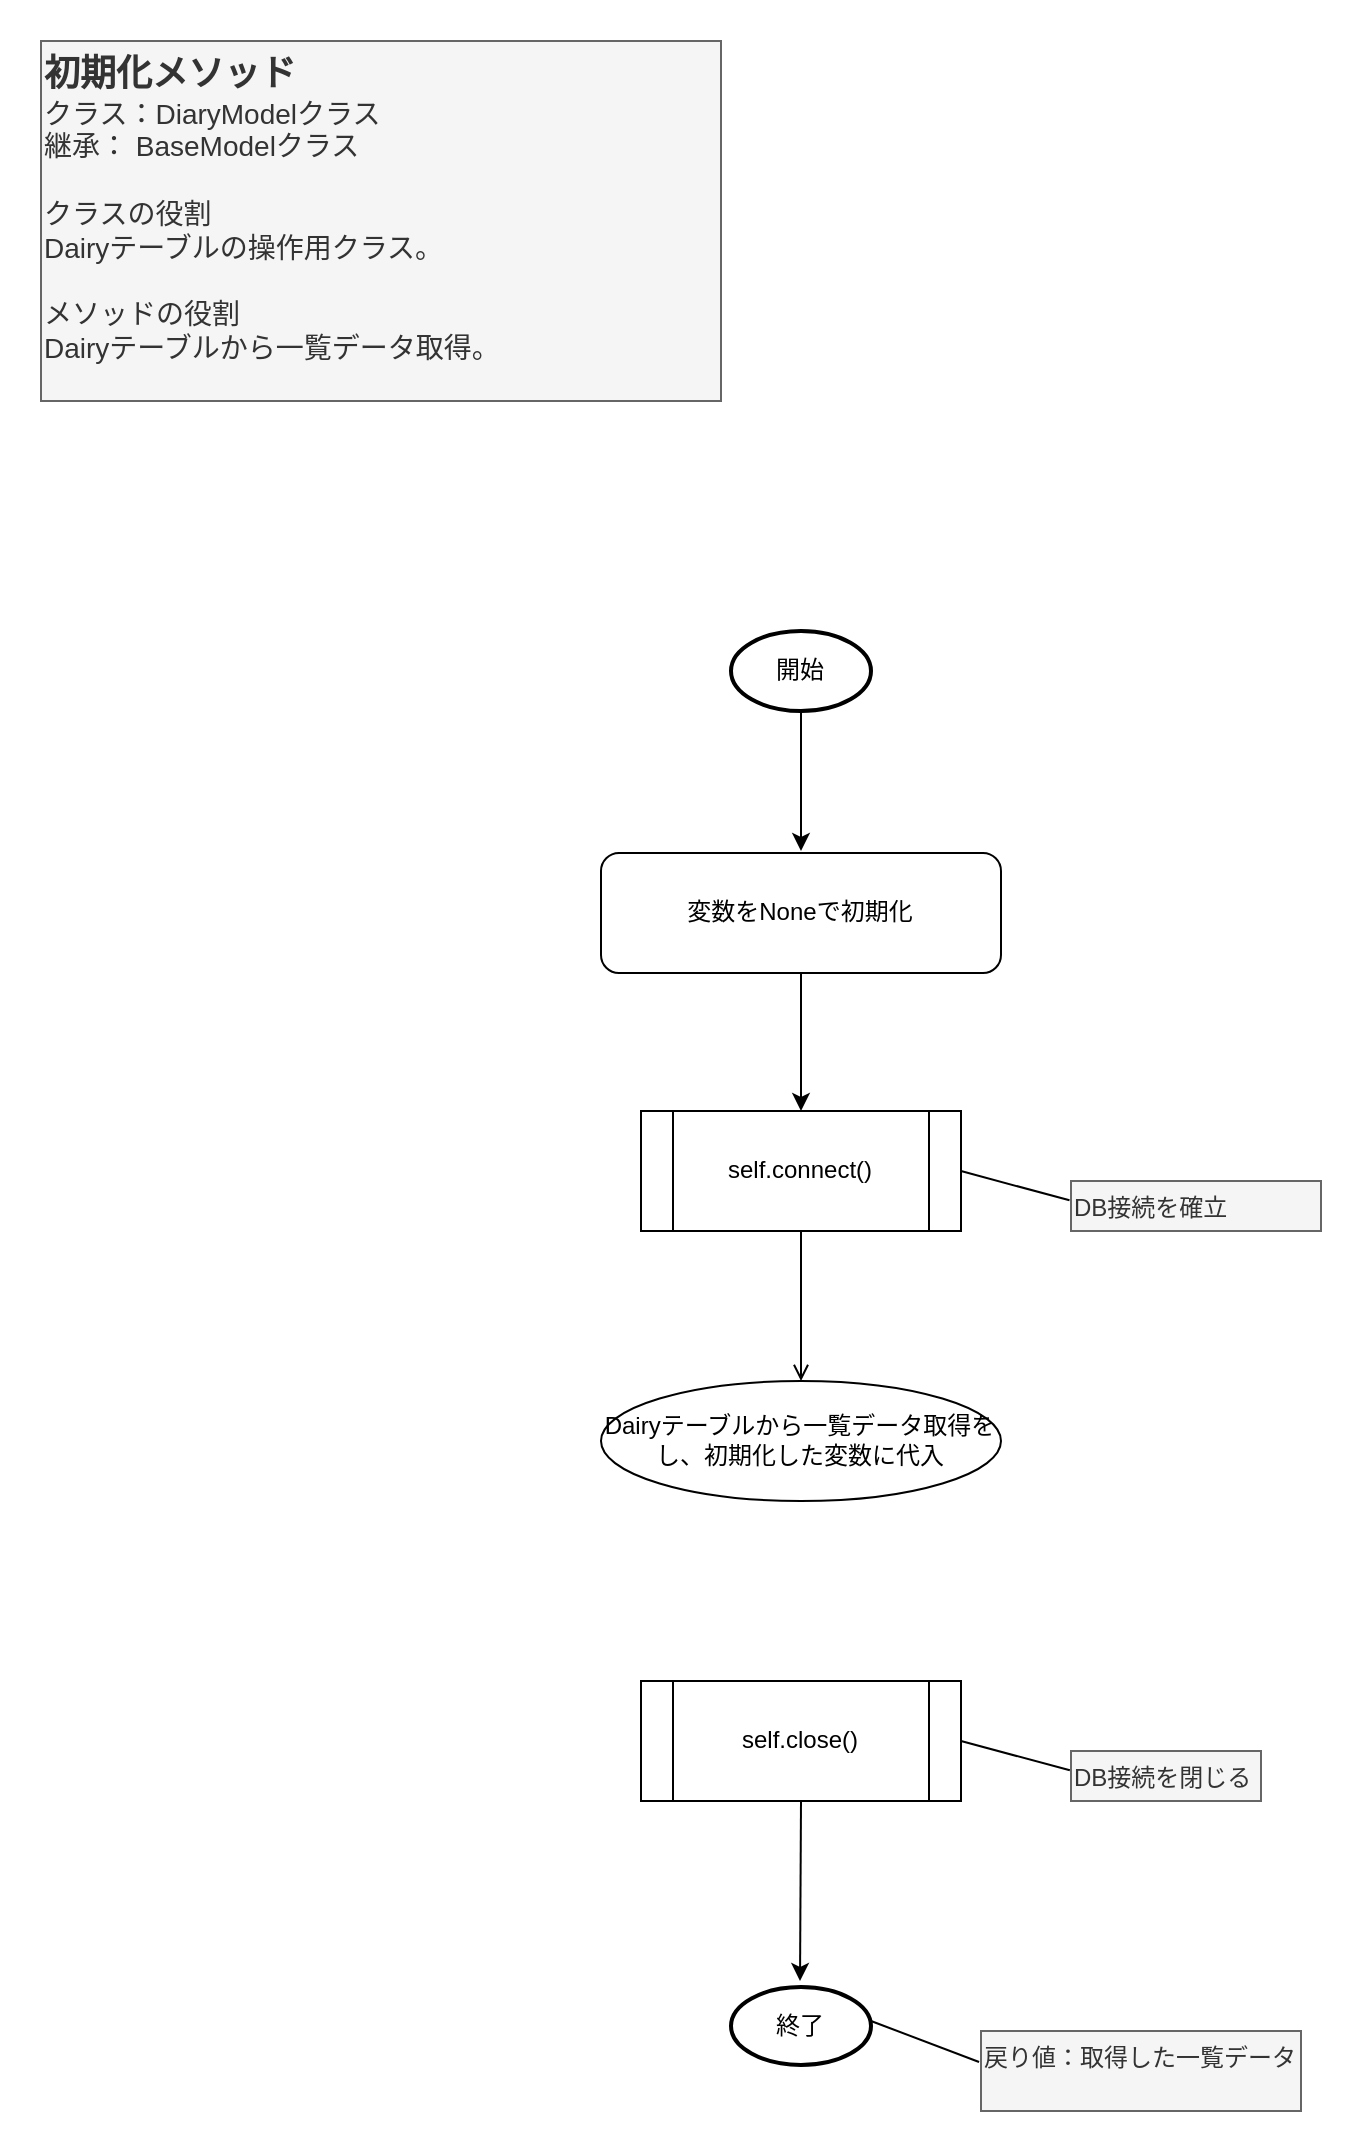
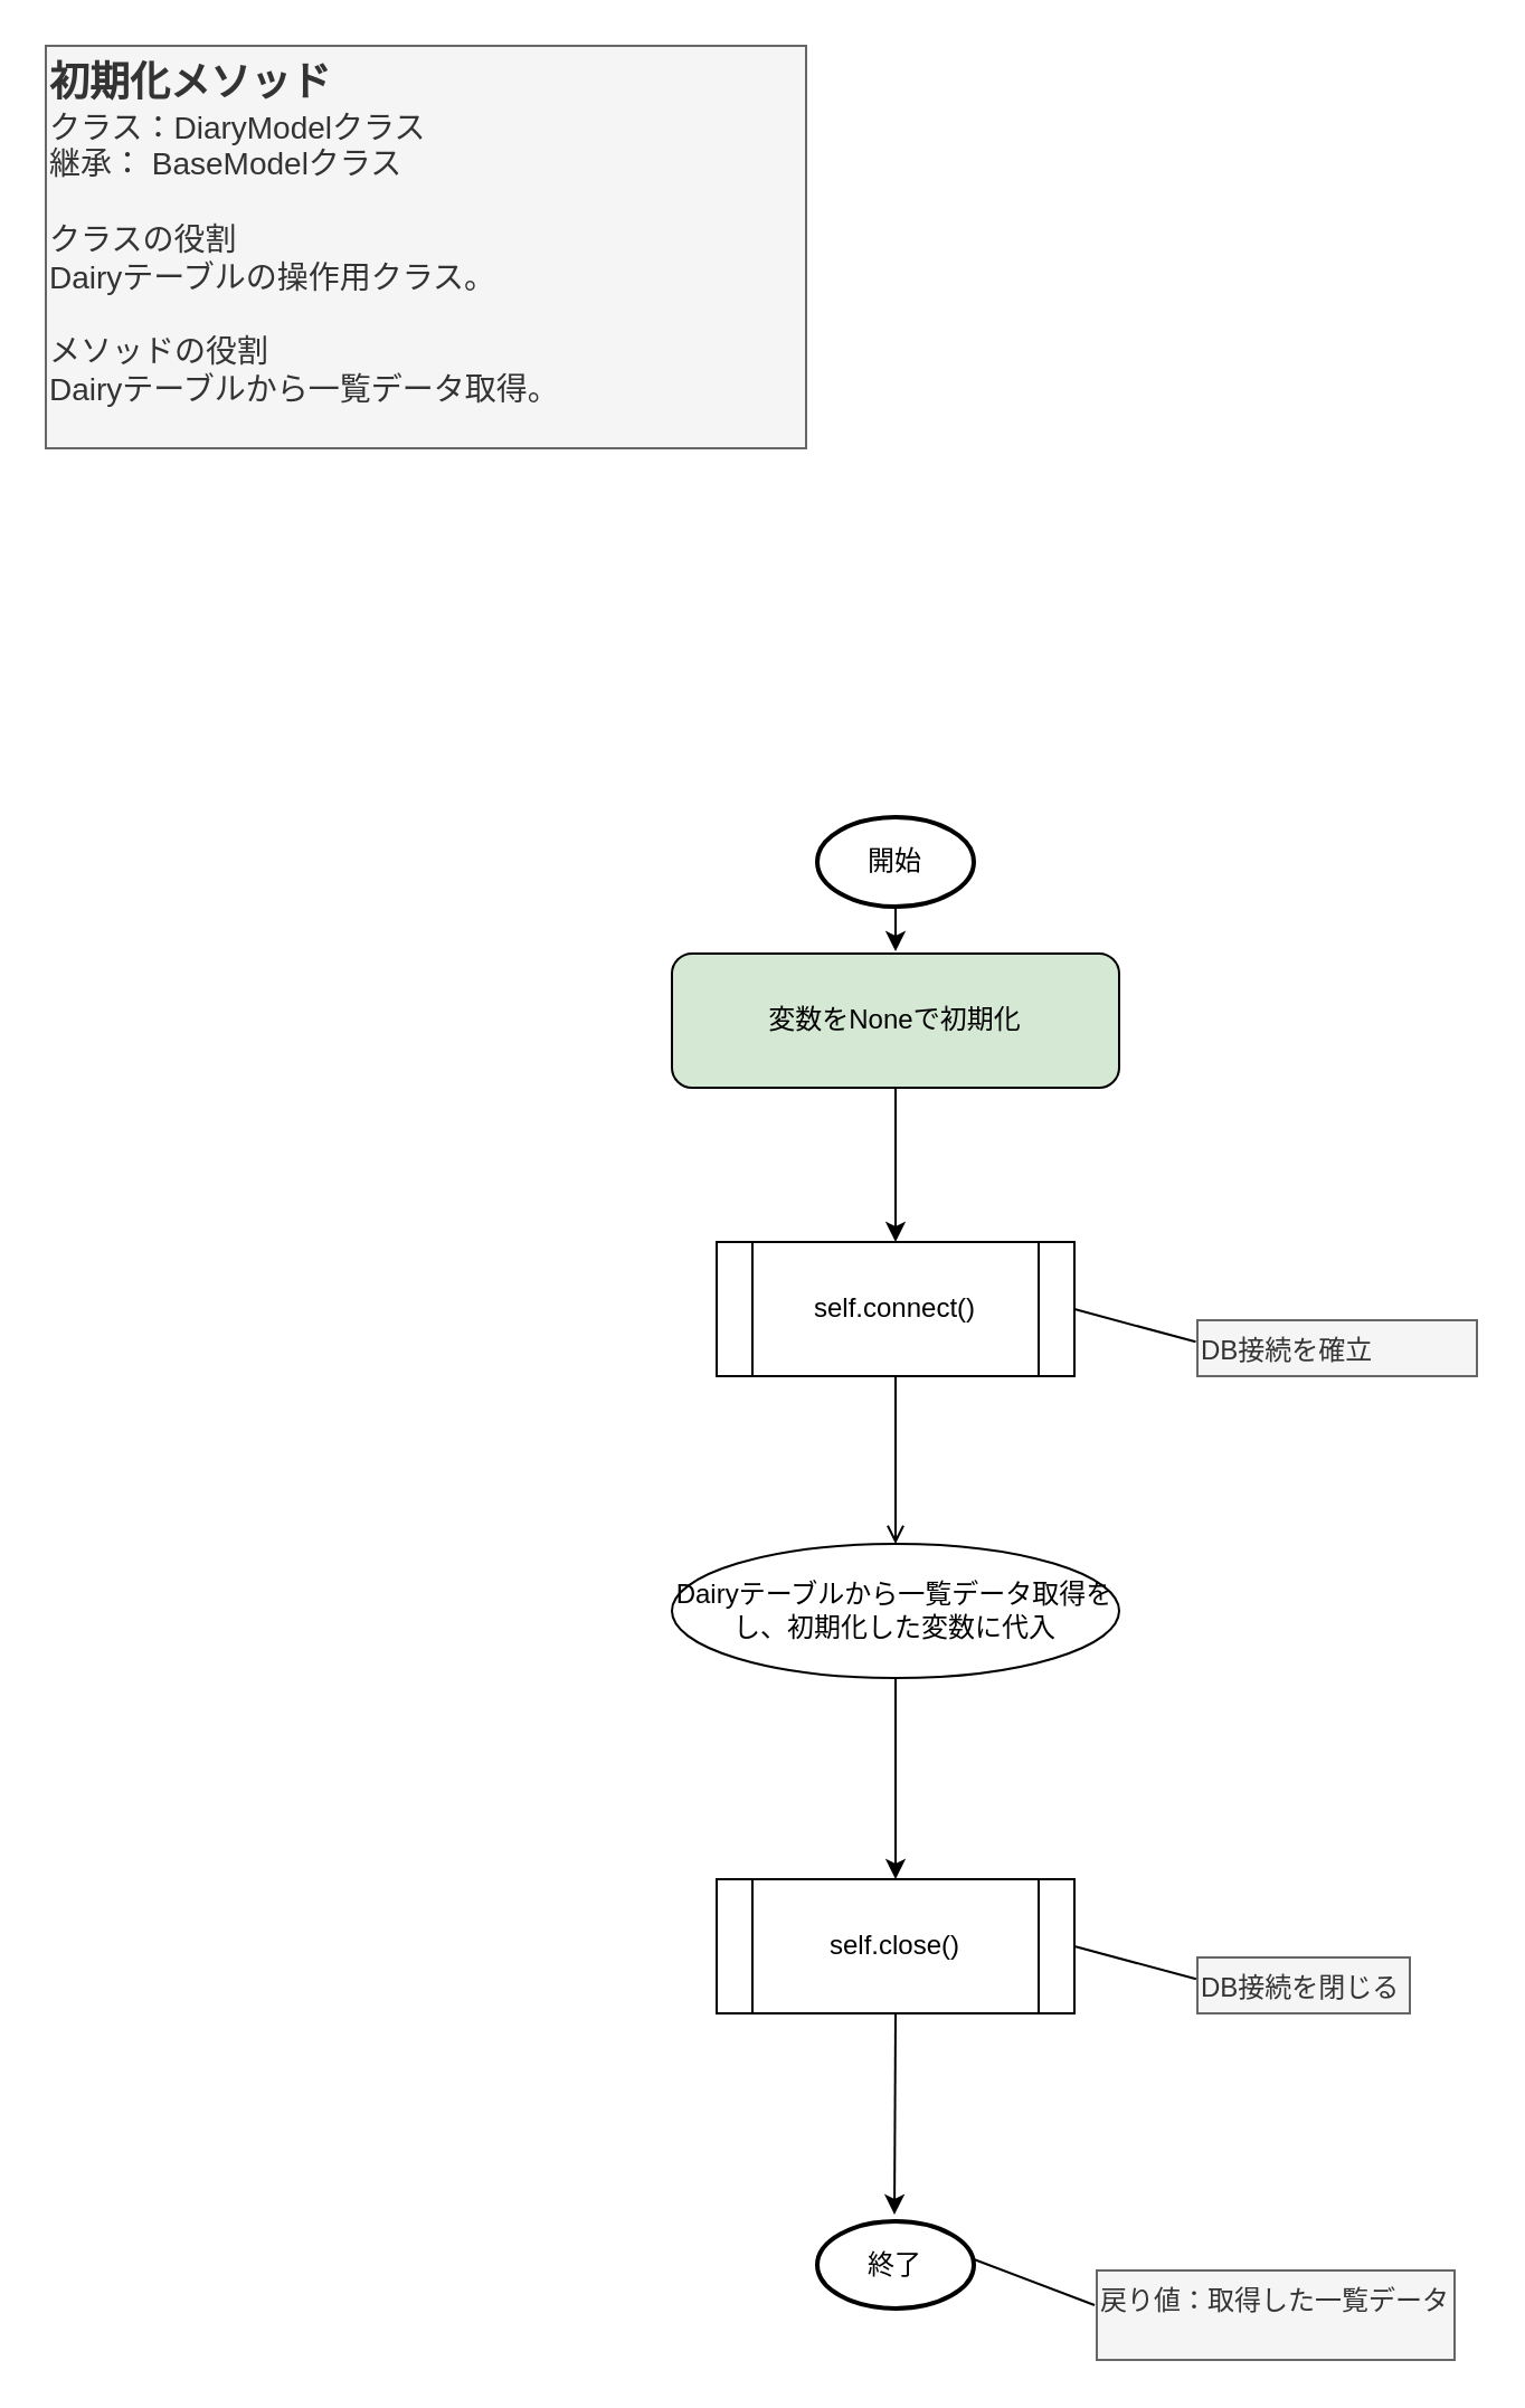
  <mxCell id="0" />
  <mxCell id="1" parent="0" />
  <mxCell id="2" value="" style="edgeStyle=orthogonalEdgeStyle;rounded=0;orthogonalLoop=1;jettySize=auto;html=1;" parent="1" source="3" edge="1"><mxGeometry relative="1" as="geometry"><mxPoint x="400" y="425" as="targetPoint" /></mxGeometry></mxCell>
- <mxCell id="3" value="開始" style="strokeWidth=2;html=1;shape=mxgraph.flowchart.start_1;whiteSpace=wrap;" parent="1" vertex="1"><mxGeometry x="365" y="315" width="70" height="40" as="geometry" /></mxCell>
+ <mxCell id="3" value="開始" style="strokeWidth=2;html=1;shape=mxgraph.flowchart.start_1;whiteSpace=wrap;" parent="1" vertex="1"><mxGeometry x="365" y="365" width="70" height="40" as="geometry" /></mxCell>
  <mxCell id="4" value="" style="edgeStyle=orthogonalEdgeStyle;rounded=0;orthogonalLoop=1;jettySize=auto;html=1;" parent="1" edge="1"><mxGeometry relative="1" as="geometry"><mxPoint x="400" y="485" as="sourcePoint" /><mxPoint x="400" y="555" as="targetPoint" /></mxGeometry></mxCell>
  <mxCell id="5" value="&lt;b style=&quot;&quot;&gt;&lt;font style=&quot;&quot;&gt;&lt;font style=&quot;font-size: 18px;&quot;&gt;初期化メソッド&lt;/font&gt;&lt;/font&gt;&lt;/b&gt;&lt;div&gt;&lt;font style=&quot;font-size: 14px;&quot;&gt;クラス：DiaryModelクラス&lt;/font&gt;&lt;/div&gt;&lt;div&gt;&lt;div style=&quot;font-size: 14px;&quot;&gt;&lt;font style=&quot;font-size: 14px;&quot;&gt;継承： BaseModelクラス&lt;/font&gt;&lt;/div&gt;&lt;/div&gt;&lt;div style=&quot;font-size: 14px;&quot;&gt;&lt;font style=&quot;font-size: 14px;&quot;&gt;&lt;br&gt;&lt;/font&gt;&lt;/div&gt;&lt;div style=&quot;font-size: 14px;&quot;&gt;&lt;font style=&quot;font-size: 14px;&quot;&gt;クラスの役割&lt;/font&gt;&lt;/div&gt;&lt;div style=&quot;font-size: 14px;&quot;&gt;&lt;font style=&quot;font-size: 14px;&quot;&gt;Dairyテーブルの操作用クラス。&lt;/font&gt;&lt;/div&gt;&lt;div style=&quot;font-size: 14px;&quot;&gt;&lt;font style=&quot;font-size: 14px;&quot;&gt;&lt;br&gt;&lt;/font&gt;&lt;/div&gt;&lt;div style=&quot;font-size: 14px;&quot;&gt;&lt;font style=&quot;font-size: 14px;&quot;&gt;メソッドの役割&lt;/font&gt;&lt;/div&gt;&lt;div style=&quot;font-size: 14px;&quot;&gt;&lt;font style=&quot;font-size: 14px;&quot;&gt;Dairyテーブルから一覧データ取得。&lt;/font&gt;&lt;/div&gt;" style="text;html=1;align=left;verticalAlign=top;whiteSpace=wrap;rounded=0;fillColor=#f5f5f5;fontColor=#333333;strokeColor=#666666;" parent="1" vertex="1"><mxGeometry x="20" y="20" width="340" height="180" as="geometry" /></mxCell>
- <mxCell id="6" value="変数をNoneで初期化" style="rounded=1;whiteSpace=wrap;html=1;" parent="1" vertex="1"><mxGeometry x="300" y="426" width="200" height="60" as="geometry" /></mxCell>
+ <mxCell id="6" value="変数をNoneで初期化" style="rounded=1;whiteSpace=wrap;html=1;fillColor=#d5e8d4;" parent="1" vertex="1"><mxGeometry x="300" y="426" width="200" height="60" as="geometry" /></mxCell>
  <mxCell id="7" value="" style="edgeStyle=orthogonalEdgeStyle;rounded=0;orthogonalLoop=1;jettySize=auto;html=1;endArrow=open;" parent="1" source="8" target="17" edge="1"><mxGeometry relative="1" as="geometry" /></mxCell>
  <mxCell id="8" value="self.connect()" style="shape=process;whiteSpace=wrap;html=1;backgroundOutline=1;" parent="1" vertex="1"><mxGeometry x="320" y="555" width="160" height="60" as="geometry" /></mxCell>
  <mxCell id="9" style="rounded=0;orthogonalLoop=1;jettySize=auto;html=1;entryX=1;entryY=0.5;entryDx=0;entryDy=0;exitX=-0.006;exitY=0.387;exitDx=0;exitDy=0;exitPerimeter=0;endArrow=none;endFill=0;" parent="1" source="10" edge="1"><mxGeometry relative="1" as="geometry"><mxPoint x="480" y="585" as="targetPoint" /></mxGeometry></mxCell>
  <mxCell id="10" value="DB接続を確立" style="text;html=1;align=left;verticalAlign=top;whiteSpace=wrap;rounded=0;fillColor=#f5f5f5;fontColor=#333333;strokeColor=#666666;" parent="1" vertex="1"><mxGeometry x="535" y="590" width="125" height="25" as="geometry" /></mxCell>
  <mxCell id="11" value="self.close()" style="shape=process;whiteSpace=wrap;html=1;backgroundOutline=1;" parent="1" vertex="1"><mxGeometry x="320" y="840" width="160" height="60" as="geometry" /></mxCell>
  <mxCell id="12" style="rounded=0;orthogonalLoop=1;jettySize=auto;html=1;entryX=1;entryY=0.5;entryDx=0;entryDy=0;exitX=-0.006;exitY=0.387;exitDx=0;exitDy=0;exitPerimeter=0;endArrow=none;endFill=0;" parent="1" source="13" edge="1"><mxGeometry relative="1" as="geometry"><mxPoint x="480" y="870" as="targetPoint" /></mxGeometry></mxCell>
  <mxCell id="13" value="DB接続を閉じる" style="text;html=1;align=left;verticalAlign=top;whiteSpace=wrap;rounded=0;fillColor=#f5f5f5;fontColor=#333333;strokeColor=#666666;" parent="1" vertex="1"><mxGeometry x="535" y="875" width="95" height="25" as="geometry" /></mxCell>
  <mxCell id="14" value="" style="edgeStyle=orthogonalEdgeStyle;rounded=0;orthogonalLoop=1;jettySize=auto;html=1;exitX=0.5;exitY=1;exitDx=0;exitDy=0;" parent="1" source="11" edge="1"><mxGeometry relative="1" as="geometry"><mxPoint x="399.5" y="910" as="sourcePoint" /><mxPoint x="399.5" y="990" as="targetPoint" /></mxGeometry></mxCell>
  <mxCell id="15" value="終了" style="strokeWidth=2;html=1;shape=mxgraph.flowchart.start_1;whiteSpace=wrap;" parent="1" vertex="1"><mxGeometry x="365" y="993" width="70" height="39" as="geometry" /></mxCell>
+ <mxCell id="16" value="" style="edgeStyle=orthogonalEdgeStyle;rounded=0;orthogonalLoop=1;jettySize=auto;html=1;" parent="1" source="17" target="11" edge="1"><mxGeometry relative="1" as="geometry" /></mxCell>
  <mxCell id="17" value="Dairyテーブルから一覧データ取得をし、&lt;span style=&quot;background-color: initial;&quot;&gt;初期化した変数に代入&lt;/span&gt;" style="ellipse;whiteSpace=wrap;html=1;" parent="1" vertex="1"><mxGeometry x="300" y="690" width="200" height="60" as="geometry" /></mxCell>
  <mxCell id="18" style="rounded=0;orthogonalLoop=1;jettySize=auto;html=1;entryX=1;entryY=0.5;entryDx=0;entryDy=0;exitX=-0.006;exitY=0.387;exitDx=0;exitDy=0;exitPerimeter=0;endArrow=none;endFill=0;" parent="1" source="19" edge="1"><mxGeometry relative="1" as="geometry"><mxPoint x="435" y="1010" as="targetPoint" /></mxGeometry></mxCell>
  <mxCell id="19" value="戻り値：取得した一覧データ" style="text;html=1;align=left;verticalAlign=top;whiteSpace=wrap;rounded=0;fillColor=#f5f5f5;fontColor=#333333;strokeColor=#666666;" parent="1" vertex="1"><mxGeometry x="490" y="1015" width="160" height="40" as="geometry" /></mxCell>
